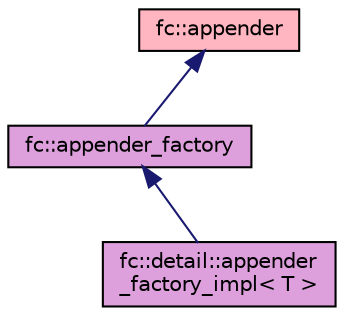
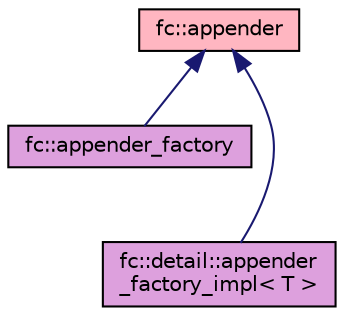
  digraph {
    node [color=black fillcolor=plum fontname=Helvetica fontsize=10 shape=record style=filled]
    edge [color=midnightblue dir=back fontname=Helvetica fontsize=10 labelfontname=Helvetica labelfontsize=10 style=solid]
    n1 [fontcolor=black height=0.2 label="fc::appender_factory" width=0.4]
    n2 [height=0.2 label="fc::detail::appender\l_factory_impl\< T \>" width=0.4]
    n3 [fillcolor=lightpink height=0.2 label="fc::appender" width=0.4]
-   n1 -> n2
+   n3 -> n2
    n3 -> n1
  }
